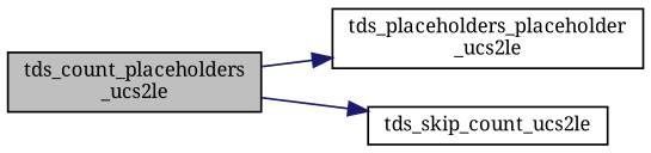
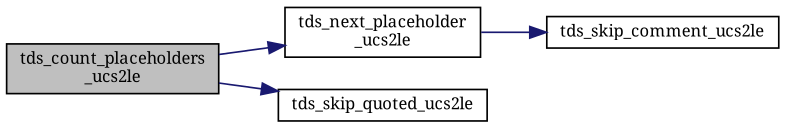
  digraph {
    fontname="Noto Serif"
    rankdir=LR
    node [color=black fillcolor=white fontname="Noto Serif" fontsize=10 shape=record style=filled]
    edge [color=midnightblue fontname="Noto Serif" fontsize=10 labelfontname=Helvetica labelfontsize=10 style=solid]
    n1 [fillcolor=grey75 fontcolor=black height=0.2 label="tds_count_placeholders\l_ucs2le" width=0.4]
-   n2 [height=0.2 label="tds_placeholders_placeholder\l_ucs2le" width=0.4]
-   n3 [height=0.2 label=tds_skip_count_ucs2le width=0.4]
+   n2 [height=0.2 label="tds_next_placeholder\l_ucs2le" width=0.4]
+   n3 [height=0.2 label=tds_skip_quoted_ucs2le width=0.4]
+   n4 [height=0.2 label=tds_skip_comment_ucs2le width=0.4]
    n1 -> n2
    n1 -> n3
+   n2 -> n4
  }
